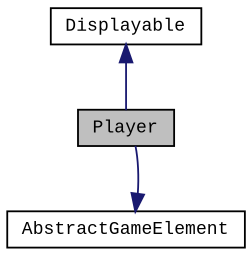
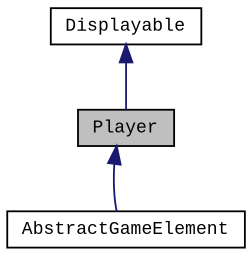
  digraph {
    fontname="Liberation Mono"
    node [color=black fillcolor=white fontname="Liberation Mono" fontsize=10 shape=record style=filled]
    edge [color=midnightblue dir=back fontname="Liberation Mono" fontsize=10 labelfontname=Helvetica labelfontsize=10 style=solid]
    n1 [fillcolor=grey75 fontcolor=black height=0.2 label=Player width=0.4]
    n2 [height=0.2 label=AbstractGameElement width=0.4]
    n3 [height=0.2 label=Displayable width=0.4]
-   n2 -> n1
+   n1 -> n2
    n3 -> n1
  }
